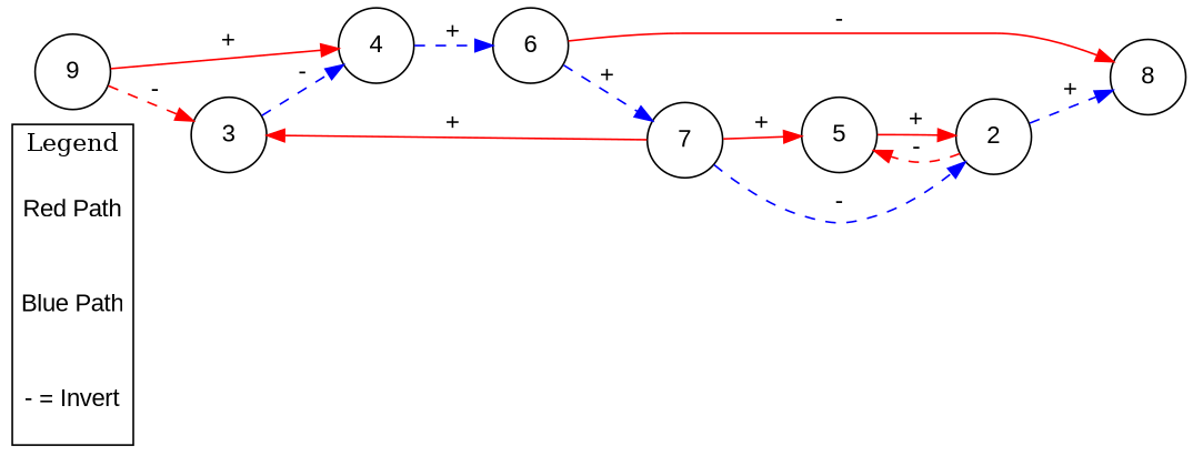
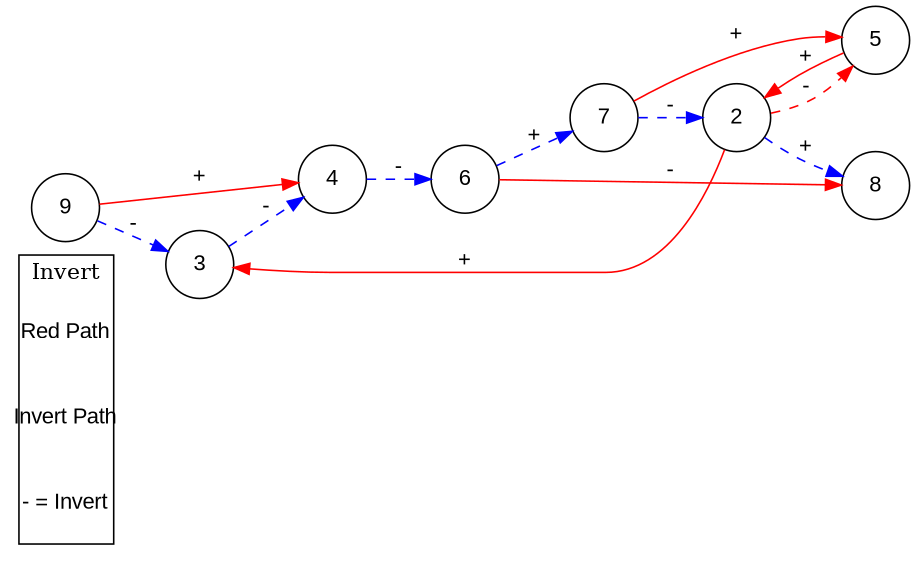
  digraph {
    rankdir=LR
    node [fixedsize=true fontname=Arial shape=circle]
    edge [color=blue fontname=Arial style=dashed]
    n1 [label="Red Path" shape=plaintext width=0.6]
-   n2 [label="Blue Path" shape=plaintext width=0.6]
+   n2 [label="Invert Path" shape=plaintext width=0.6]
    n3 [label="- = Invert" shape=plaintext width=0.6]
    n4 [label=9 width=0.6]
    n5 [label=3 width=0.6]
    n6 [label=4 width=0.6]
    n7 [label=6 width=0.6]
    n8 [label=2 width=0.6]
    n9 [label=5 width=0.6]
    n10 [label=8 width=0.6]
    n11 [label=7 width=0.6]
    subgraph cluster_1 {
-     label=Legend
+     label=Invert
      n1
      n2
      n3
    }
-   n4 -> n5 [color=red label="-"]
+   n4 -> n5 [label="-"]
    n4 -> n6 [color=red label="+" style=""]
    n5 -> n6 [label="-"]
-   n6 -> n7 [label="+"]
+   n6 -> n7 [label="-"]
    n7 -> n10 [color=red label="-" style=""]
    n7 -> n11 [label="+"]
-   n11 -> n5 [color=red label="+" style=""]
+   n8 -> n5 [color=red label="+" style=""]
    n8 -> n9 [color=red label="-"]
    n8 -> n10 [label="+"]
    n9 -> n8 [color=red label="+" style=""]
    n11 -> n8 [label="-"]
    n11 -> n9 [color=red label="+" style=""]
  }
